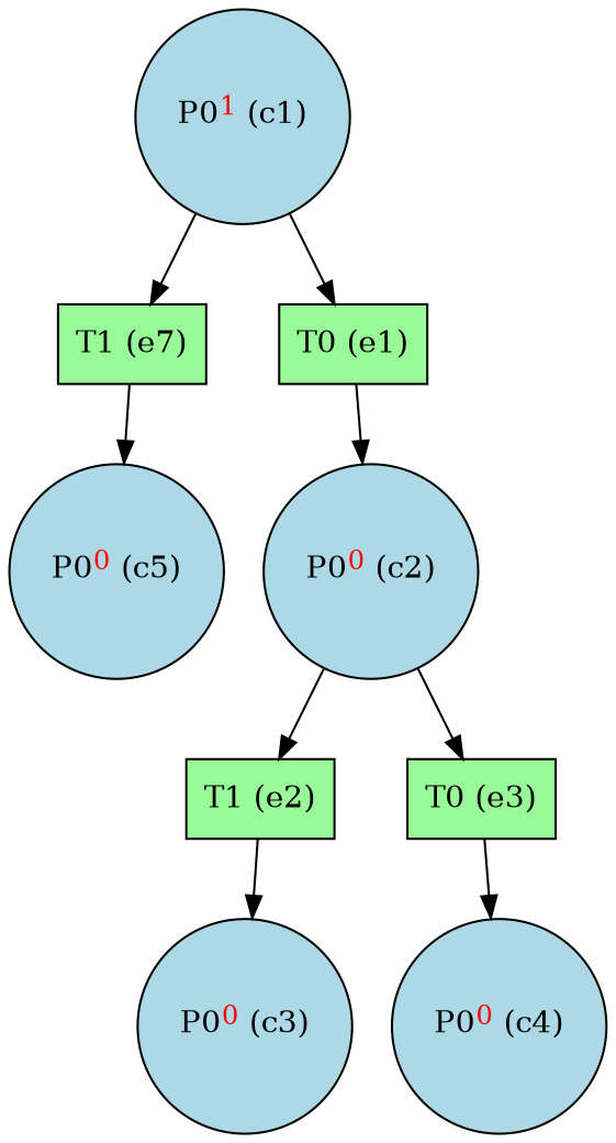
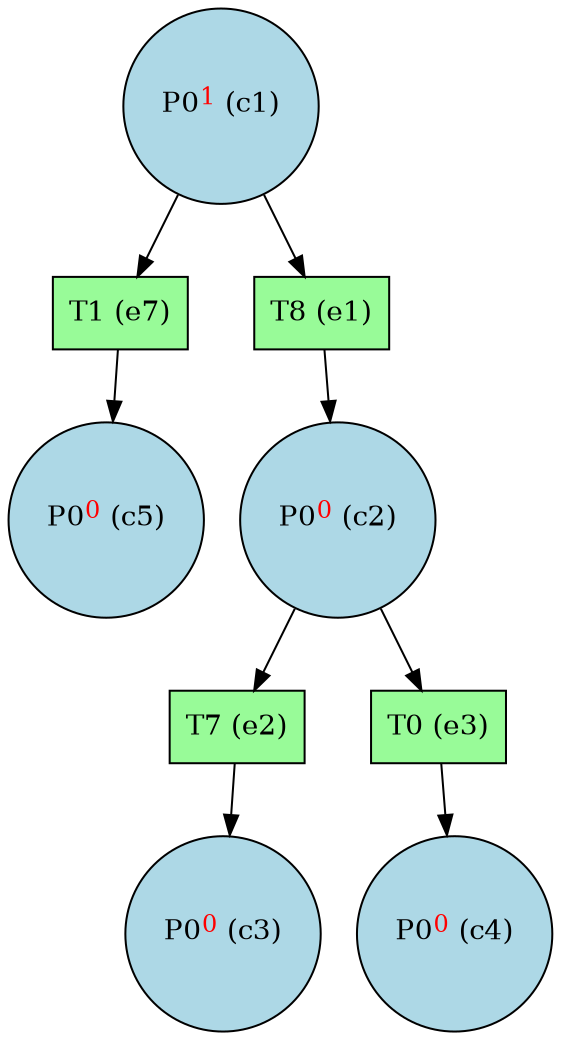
  digraph {
    node [fillcolor=lightblue shape=circle style=filled]
    n1 [label=<P0<FONT COLOR="red"><SUP>1</SUP></FONT>&nbsp;(c1)>]
    n2 [fillcolor=palegreen label="T1 (e7)" shape=box]
-   n3 [fillcolor=palegreen label="T0 (e1)" shape=box]
+   n3 [fillcolor=palegreen label="T8 (e1)" shape=box]
    n4 [label=<P0<FONT COLOR="red"><SUP>0</SUP></FONT>&nbsp;(c5)>]
    n5 [label=<P0<FONT COLOR="red"><SUP>0</SUP></FONT>&nbsp;(c2)>]
-   n6 [fillcolor=palegreen label="T1 (e2)" shape=box]
+   n6 [fillcolor=palegreen label="T7 (e2)" shape=box]
    n7 [fillcolor=palegreen label="T0 (e3)" shape=box]
    n8 [label=<P0<FONT COLOR="red"><SUP>0</SUP></FONT>&nbsp;(c3)>]
    n9 [label=<P0<FONT COLOR="red"><SUP>0</SUP></FONT>&nbsp;(c4)>]
    n1 -> n2
    n1 -> n3
    n2 -> n4
    n3 -> n5
    n5 -> n6
    n5 -> n7
    n6 -> n8
    n7 -> n9
  }
